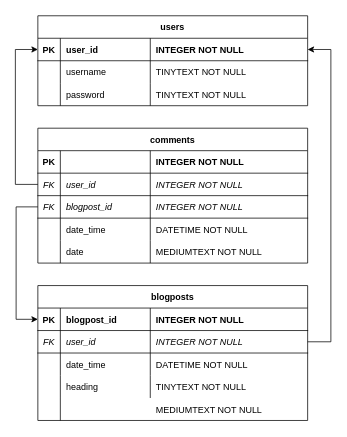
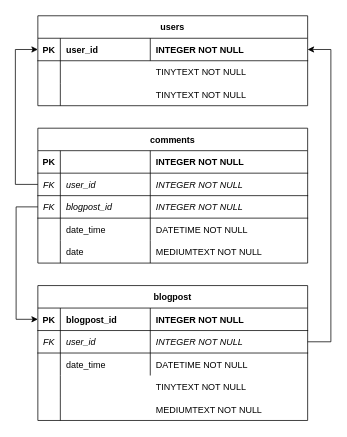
  <mxCell id="0" />
  <mxCell id="1" parent="0" />
  <mxCell id="2" value="users" style="shape=table;startSize=30;container=1;collapsible=1;childLayout=tableLayout;fixedRows=1;rowLines=0;fontStyle=1;align=center;resizeLast=1;" parent="1" vertex="1"><mxGeometry x="50" y="20" width="360" height="120" as="geometry" /></mxCell>
  <mxCell id="3" value="" style="shape=partialRectangle;collapsible=0;dropTarget=0;pointerEvents=0;fillColor=none;points=[[0,0.5],[1,0.5]];portConstraint=eastwest;top=0;left=0;right=0;bottom=1;" parent="2" vertex="1"><mxGeometry y="30" width="360" height="30" as="geometry" /></mxCell>
  <mxCell id="4" value="PK" style="shape=partialRectangle;overflow=hidden;connectable=0;fillColor=none;top=0;left=0;bottom=0;right=0;fontStyle=1;" parent="3" vertex="1"><mxGeometry width="30" height="30" as="geometry"><mxRectangle width="30" height="30" as="alternateBounds" /></mxGeometry></mxCell>
  <mxCell id="5" value="user_id" style="shape=partialRectangle;overflow=hidden;connectable=0;fillColor=none;top=0;left=0;bottom=0;right=0;align=left;spacingLeft=6;fontStyle=1;" parent="3" vertex="1"><mxGeometry x="30" width="120" height="30" as="geometry"><mxRectangle width="120" height="30" as="alternateBounds" /></mxGeometry></mxCell>
  <mxCell id="6" value="INTEGER NOT NULL" style="shape=partialRectangle;overflow=hidden;connectable=0;fillColor=none;top=0;left=0;bottom=0;right=0;align=left;spacingLeft=6;fontStyle=1;" parent="3" vertex="1"><mxGeometry x="150" width="210" height="30" as="geometry"><mxRectangle width="210" height="30" as="alternateBounds" /></mxGeometry></mxCell>
  <mxCell id="7" value="" style="shape=partialRectangle;collapsible=0;dropTarget=0;pointerEvents=0;fillColor=none;points=[[0,0.5],[1,0.5]];portConstraint=eastwest;top=0;left=0;right=0;bottom=0;" parent="2" vertex="1"><mxGeometry y="60" width="360" height="30" as="geometry" /></mxCell>
  <mxCell id="8" value="" style="shape=partialRectangle;overflow=hidden;connectable=0;fillColor=none;top=0;left=0;bottom=0;right=0;" parent="7" vertex="1"><mxGeometry width="30" height="30" as="geometry"><mxRectangle width="30" height="30" as="alternateBounds" /></mxGeometry></mxCell>
- <mxCell id="9" value="username" style="shape=partialRectangle;overflow=hidden;connectable=0;fillColor=none;top=0;left=0;bottom=0;right=0;align=left;spacingLeft=6;" parent="7" vertex="1"><mxGeometry x="30" width="120" height="30" as="geometry"><mxRectangle width="120" height="30" as="alternateBounds" /></mxGeometry></mxCell>
  <mxCell id="10" value="TINYTEXT NOT NULL" style="shape=partialRectangle;overflow=hidden;connectable=0;fillColor=none;top=0;left=0;bottom=0;right=0;align=left;spacingLeft=6;" parent="7" vertex="1"><mxGeometry x="150" width="210" height="30" as="geometry"><mxRectangle width="210" height="30" as="alternateBounds" /></mxGeometry></mxCell>
  <mxCell id="11" style="shape=partialRectangle;collapsible=0;dropTarget=0;pointerEvents=0;fillColor=none;points=[[0,0.5],[1,0.5]];portConstraint=eastwest;top=0;left=0;right=0;bottom=0;" parent="2" vertex="1"><mxGeometry y="90" width="360" height="30" as="geometry" /></mxCell>
  <mxCell id="12" style="shape=partialRectangle;overflow=hidden;connectable=0;fillColor=none;top=0;left=0;bottom=0;right=0;" parent="11" vertex="1"><mxGeometry width="30" height="30" as="geometry"><mxRectangle width="30" height="30" as="alternateBounds" /></mxGeometry></mxCell>
- <mxCell id="13" value="password" style="shape=partialRectangle;overflow=hidden;connectable=0;fillColor=none;top=0;left=0;bottom=0;right=0;align=left;spacingLeft=6;" parent="11" vertex="1"><mxGeometry x="30" width="120" height="30" as="geometry"><mxRectangle width="120" height="30" as="alternateBounds" /></mxGeometry></mxCell>
  <mxCell id="14" value="TINYTEXT NOT NULL" style="shape=partialRectangle;overflow=hidden;connectable=0;fillColor=none;top=0;left=0;bottom=0;right=0;align=left;spacingLeft=6;" parent="11" vertex="1"><mxGeometry x="150" width="210" height="30" as="geometry"><mxRectangle width="210" height="30" as="alternateBounds" /></mxGeometry></mxCell>
- <mxCell id="15" value="blogposts" style="shape=table;startSize=30;container=1;collapsible=1;childLayout=tableLayout;fixedRows=1;rowLines=0;fontStyle=1;align=center;resizeLast=1;" parent="1" vertex="1"><mxGeometry x="50" y="380" width="360" height="180" as="geometry" /></mxCell>
+ <mxCell id="15" value="blogpost" style="shape=table;startSize=30;container=1;collapsible=1;childLayout=tableLayout;fixedRows=1;rowLines=0;fontStyle=1;align=center;resizeLast=1;" parent="1" vertex="1"><mxGeometry x="50" y="380" width="360" height="180" as="geometry" /></mxCell>
  <mxCell id="16" value="" style="shape=partialRectangle;collapsible=0;dropTarget=0;pointerEvents=0;fillColor=none;points=[[0,0.5],[1,0.5]];portConstraint=eastwest;top=0;left=0;right=0;bottom=1;" parent="15" vertex="1"><mxGeometry y="30" width="360" height="30" as="geometry" /></mxCell>
  <mxCell id="17" value="PK" style="shape=partialRectangle;overflow=hidden;connectable=0;fillColor=none;top=0;left=0;bottom=0;right=0;fontStyle=1;" parent="16" vertex="1"><mxGeometry width="30" height="30" as="geometry"><mxRectangle width="30" height="30" as="alternateBounds" /></mxGeometry></mxCell>
  <mxCell id="18" value="blogpost_id" style="shape=partialRectangle;overflow=hidden;connectable=0;fillColor=none;top=0;left=0;bottom=0;right=0;align=left;spacingLeft=6;fontStyle=1;" parent="16" vertex="1"><mxGeometry x="30" width="120" height="30" as="geometry"><mxRectangle width="120" height="30" as="alternateBounds" /></mxGeometry></mxCell>
  <mxCell id="19" value="INTEGER NOT NULL" style="shape=partialRectangle;overflow=hidden;connectable=0;fillColor=none;top=0;left=0;bottom=0;right=0;align=left;spacingLeft=6;fontStyle=1;" parent="16" vertex="1"><mxGeometry x="150" width="210" height="30" as="geometry"><mxRectangle width="210" height="30" as="alternateBounds" /></mxGeometry></mxCell>
  <mxCell id="20" style="shape=partialRectangle;collapsible=0;dropTarget=0;pointerEvents=0;fillColor=none;points=[[0,0.5],[1,0.5]];portConstraint=eastwest;top=0;left=0;right=0;bottom=1;" parent="15" vertex="1"><mxGeometry y="60" width="360" height="30" as="geometry" /></mxCell>
  <mxCell id="21" value="FK" style="shape=partialRectangle;overflow=hidden;connectable=0;fillColor=none;top=0;left=0;bottom=0;right=0;fontStyle=2;" parent="20" vertex="1"><mxGeometry width="30" height="30" as="geometry"><mxRectangle width="30" height="30" as="alternateBounds" /></mxGeometry></mxCell>
  <mxCell id="22" value="user_id" style="shape=partialRectangle;overflow=hidden;connectable=0;fillColor=none;top=0;left=0;bottom=0;right=0;align=left;spacingLeft=6;fontStyle=2;" parent="20" vertex="1"><mxGeometry x="30" width="120" height="30" as="geometry"><mxRectangle width="120" height="30" as="alternateBounds" /></mxGeometry></mxCell>
  <mxCell id="23" value="INTEGER NOT NULL" style="shape=partialRectangle;overflow=hidden;connectable=0;fillColor=none;top=0;left=0;bottom=0;right=0;align=left;spacingLeft=6;fontStyle=2;" parent="20" vertex="1"><mxGeometry x="150" width="210" height="30" as="geometry"><mxRectangle width="210" height="30" as="alternateBounds" /></mxGeometry></mxCell>
  <mxCell id="24" style="shape=partialRectangle;collapsible=0;dropTarget=0;pointerEvents=0;fillColor=none;points=[[0,0.5],[1,0.5]];portConstraint=eastwest;top=0;left=0;right=0;bottom=0;" parent="15" vertex="1"><mxGeometry y="90" width="360" height="30" as="geometry" /></mxCell>
  <mxCell id="25" style="shape=partialRectangle;overflow=hidden;connectable=0;fillColor=none;top=0;left=0;bottom=0;right=0;" parent="24" vertex="1"><mxGeometry width="30" height="30" as="geometry"><mxRectangle width="30" height="30" as="alternateBounds" /></mxGeometry></mxCell>
  <mxCell id="26" value="date_time" style="shape=partialRectangle;overflow=hidden;connectable=0;fillColor=none;top=0;left=0;bottom=0;right=0;align=left;spacingLeft=6;" parent="24" vertex="1"><mxGeometry x="30" width="120" height="30" as="geometry"><mxRectangle width="120" height="30" as="alternateBounds" /></mxGeometry></mxCell>
  <mxCell id="27" value="DATETIME NOT NULL" style="shape=partialRectangle;overflow=hidden;connectable=0;fillColor=none;top=0;left=0;bottom=0;right=0;align=left;spacingLeft=6;" parent="24" vertex="1"><mxGeometry x="150" width="210" height="30" as="geometry"><mxRectangle width="210" height="30" as="alternateBounds" /></mxGeometry></mxCell>
  <mxCell id="28" style="shape=partialRectangle;collapsible=0;dropTarget=0;pointerEvents=0;fillColor=none;points=[[0,0.5],[1,0.5]];portConstraint=eastwest;top=0;left=0;right=0;bottom=0;" vertex="1" parent="15"><mxGeometry y="120" width="360" height="30" as="geometry" /></mxCell>
  <mxCell id="29" style="shape=partialRectangle;overflow=hidden;connectable=0;fillColor=none;top=0;left=0;bottom=0;right=0;" vertex="1" parent="28"><mxGeometry width="30" height="30" as="geometry"><mxRectangle width="30" height="30" as="alternateBounds" /></mxGeometry></mxCell>
- <mxCell id="30" value="heading" style="shape=partialRectangle;overflow=hidden;connectable=0;fillColor=none;top=0;left=0;bottom=0;right=0;align=left;spacingLeft=6;" vertex="1" parent="28"><mxGeometry x="30" width="120" height="30" as="geometry"><mxRectangle width="120" height="30" as="alternateBounds" /></mxGeometry></mxCell>
  <mxCell id="31" value="TINYTEXT NOT NULL" style="shape=partialRectangle;overflow=hidden;connectable=0;fillColor=none;top=0;left=0;bottom=0;right=0;align=left;spacingLeft=6;" vertex="1" parent="28"><mxGeometry x="150" width="210" height="30" as="geometry"><mxRectangle width="210" height="30" as="alternateBounds" /></mxGeometry></mxCell>
  <mxCell id="32" style="shape=partialRectangle;collapsible=0;dropTarget=0;pointerEvents=0;fillColor=none;points=[[0,0.5],[1,0.5]];portConstraint=eastwest;top=0;left=0;right=0;bottom=0;" parent="15" vertex="1"><mxGeometry y="150" width="360" height="30" as="geometry" /></mxCell>
  <mxCell id="33" style="shape=partialRectangle;overflow=hidden;connectable=0;fillColor=none;top=0;left=0;bottom=0;right=0;" parent="32" vertex="1"><mxGeometry width="30" height="30" as="geometry"><mxRectangle width="30" height="30" as="alternateBounds" /></mxGeometry></mxCell>
  <mxCell id="34" value="MEDIUMTEXT NOT NULL" style="shape=partialRectangle;overflow=hidden;connectable=0;fillColor=none;top=0;left=0;bottom=0;right=0;align=left;spacingLeft=6;" parent="32" vertex="1"><mxGeometry x="150" width="210" height="30" as="geometry"><mxRectangle width="210" height="30" as="alternateBounds" /></mxGeometry></mxCell>
  <mxCell id="35" value="comments" style="shape=table;startSize=30;container=1;collapsible=1;childLayout=tableLayout;fixedRows=1;rowLines=0;fontStyle=1;align=center;resizeLast=1;" parent="1" vertex="1"><mxGeometry x="50" y="170" width="360" height="180" as="geometry" /></mxCell>
  <mxCell id="36" value="" style="shape=partialRectangle;collapsible=0;dropTarget=0;pointerEvents=0;fillColor=none;points=[[0,0.5],[1,0.5]];portConstraint=eastwest;top=0;left=0;right=0;bottom=1;" parent="35" vertex="1"><mxGeometry y="30" width="360" height="30" as="geometry" /></mxCell>
  <mxCell id="37" value="PK" style="shape=partialRectangle;overflow=hidden;connectable=0;fillColor=none;top=0;left=0;bottom=0;right=0;fontStyle=1;" parent="36" vertex="1"><mxGeometry width="30" height="30" as="geometry"><mxRectangle width="30" height="30" as="alternateBounds" /></mxGeometry></mxCell>
  <mxCell id="38" value="INTEGER NOT NULL" style="shape=partialRectangle;overflow=hidden;connectable=0;fillColor=none;top=0;left=0;bottom=0;right=0;align=left;spacingLeft=6;fontStyle=1;" parent="36" vertex="1"><mxGeometry x="150" width="210" height="30" as="geometry"><mxRectangle width="210" height="30" as="alternateBounds" /></mxGeometry></mxCell>
  <mxCell id="39" style="shape=partialRectangle;collapsible=0;dropTarget=0;pointerEvents=0;fillColor=none;points=[[0,0.5],[1,0.5]];portConstraint=eastwest;top=0;left=0;right=0;bottom=1;" parent="35" vertex="1"><mxGeometry y="60" width="360" height="30" as="geometry" /></mxCell>
  <mxCell id="40" value="FK" style="shape=partialRectangle;overflow=hidden;connectable=0;fillColor=none;top=0;left=0;bottom=0;right=0;fontStyle=2;" parent="39" vertex="1"><mxGeometry width="30" height="30" as="geometry"><mxRectangle width="30" height="30" as="alternateBounds" /></mxGeometry></mxCell>
  <mxCell id="41" value="user_id" style="shape=partialRectangle;overflow=hidden;connectable=0;fillColor=none;top=0;left=0;bottom=0;right=0;align=left;spacingLeft=6;fontStyle=2;" parent="39" vertex="1"><mxGeometry x="30" width="120" height="30" as="geometry"><mxRectangle width="120" height="30" as="alternateBounds" /></mxGeometry></mxCell>
  <mxCell id="42" value="INTEGER NOT NULL" style="shape=partialRectangle;overflow=hidden;connectable=0;fillColor=none;top=0;left=0;bottom=0;right=0;align=left;spacingLeft=6;fontStyle=2;" parent="39" vertex="1"><mxGeometry x="150" width="210" height="30" as="geometry"><mxRectangle width="210" height="30" as="alternateBounds" /></mxGeometry></mxCell>
  <mxCell id="43" style="shape=partialRectangle;collapsible=0;dropTarget=0;pointerEvents=0;fillColor=none;points=[[0,0.5],[1,0.5]];portConstraint=eastwest;top=0;left=0;right=0;bottom=1;" parent="35" vertex="1"><mxGeometry y="90" width="360" height="30" as="geometry" /></mxCell>
  <mxCell id="44" value="FK" style="shape=partialRectangle;overflow=hidden;connectable=0;fillColor=none;top=0;left=0;bottom=0;right=0;fontStyle=2;" parent="43" vertex="1"><mxGeometry width="30" height="30" as="geometry"><mxRectangle width="30" height="30" as="alternateBounds" /></mxGeometry></mxCell>
  <mxCell id="45" value="blogpost_id" style="shape=partialRectangle;overflow=hidden;connectable=0;fillColor=none;top=0;left=0;bottom=0;right=0;align=left;spacingLeft=6;fontStyle=2;" parent="43" vertex="1"><mxGeometry x="30" width="120" height="30" as="geometry"><mxRectangle width="120" height="30" as="alternateBounds" /></mxGeometry></mxCell>
  <mxCell id="46" value="INTEGER NOT NULL" style="shape=partialRectangle;overflow=hidden;connectable=0;fillColor=none;top=0;left=0;bottom=0;right=0;align=left;spacingLeft=6;fontStyle=2;" parent="43" vertex="1"><mxGeometry x="150" width="210" height="30" as="geometry"><mxRectangle width="210" height="30" as="alternateBounds" /></mxGeometry></mxCell>
  <mxCell id="47" style="shape=partialRectangle;collapsible=0;dropTarget=0;pointerEvents=0;fillColor=none;points=[[0,0.5],[1,0.5]];portConstraint=eastwest;top=0;left=0;right=0;bottom=0;" parent="35" vertex="1"><mxGeometry y="120" width="360" height="30" as="geometry" /></mxCell>
  <mxCell id="48" style="shape=partialRectangle;overflow=hidden;connectable=0;fillColor=none;top=0;left=0;bottom=0;right=0;" parent="47" vertex="1"><mxGeometry width="30" height="30" as="geometry"><mxRectangle width="30" height="30" as="alternateBounds" /></mxGeometry></mxCell>
  <mxCell id="49" value="date_time" style="shape=partialRectangle;overflow=hidden;connectable=0;fillColor=none;top=0;left=0;bottom=0;right=0;align=left;spacingLeft=6;" parent="47" vertex="1"><mxGeometry x="30" width="120" height="30" as="geometry"><mxRectangle width="120" height="30" as="alternateBounds" /></mxGeometry></mxCell>
  <mxCell id="50" value="DATETIME NOT NULL" style="shape=partialRectangle;overflow=hidden;connectable=0;fillColor=none;top=0;left=0;bottom=0;right=0;align=left;spacingLeft=6;" parent="47" vertex="1"><mxGeometry x="150" width="210" height="30" as="geometry"><mxRectangle width="210" height="30" as="alternateBounds" /></mxGeometry></mxCell>
  <mxCell id="51" style="shape=partialRectangle;collapsible=0;dropTarget=0;pointerEvents=0;fillColor=none;points=[[0,0.5],[1,0.5]];portConstraint=eastwest;top=0;left=0;right=0;bottom=0;" parent="35" vertex="1"><mxGeometry y="150" width="360" height="30" as="geometry" /></mxCell>
  <mxCell id="52" style="shape=partialRectangle;overflow=hidden;connectable=0;fillColor=none;top=0;left=0;bottom=0;right=0;" parent="51" vertex="1"><mxGeometry width="30" height="30" as="geometry"><mxRectangle width="30" height="30" as="alternateBounds" /></mxGeometry></mxCell>
  <mxCell id="53" value="date" style="shape=partialRectangle;overflow=hidden;connectable=0;fillColor=none;top=0;left=0;bottom=0;right=0;align=left;spacingLeft=6;" parent="51" vertex="1"><mxGeometry x="30" width="120" height="30" as="geometry"><mxRectangle width="120" height="30" as="alternateBounds" /></mxGeometry></mxCell>
  <mxCell id="54" value="MEDIUMTEXT NOT NULL" style="shape=partialRectangle;overflow=hidden;connectable=0;fillColor=none;top=0;left=0;bottom=0;right=0;align=left;spacingLeft=6;" parent="51" vertex="1"><mxGeometry x="150" width="210" height="30" as="geometry"><mxRectangle width="210" height="30" as="alternateBounds" /></mxGeometry></mxCell>
  <mxCell id="55" style="edgeStyle=orthogonalEdgeStyle;rounded=0;orthogonalLoop=1;jettySize=auto;html=1;exitX=0;exitY=0.5;exitDx=0;exitDy=0;entryX=0;entryY=0.5;entryDx=0;entryDy=0;" parent="1" source="39" target="3" edge="1"><mxGeometry relative="1" as="geometry"><Array as="points"><mxPoint x="20" y="245" /><mxPoint x="20" y="65" /></Array></mxGeometry></mxCell>
  <mxCell id="56" style="edgeStyle=orthogonalEdgeStyle;rounded=0;orthogonalLoop=1;jettySize=auto;html=1;exitX=0;exitY=0.5;exitDx=0;exitDy=0;entryX=0;entryY=0.5;entryDx=0;entryDy=0;" parent="1" source="43" target="16" edge="1"><mxGeometry relative="1" as="geometry"><Array as="points"><mxPoint x="21" y="275" /><mxPoint x="21" y="425" /></Array></mxGeometry></mxCell>
  <mxCell id="57" style="edgeStyle=orthogonalEdgeStyle;rounded=0;orthogonalLoop=1;jettySize=auto;html=1;exitX=1;exitY=0.5;exitDx=0;exitDy=0;entryX=1;entryY=0.5;entryDx=0;entryDy=0;" parent="1" source="20" target="3" edge="1"><mxGeometry relative="1" as="geometry"><Array as="points"><mxPoint x="441" y="455" /><mxPoint x="441" y="65" /></Array></mxGeometry></mxCell>
